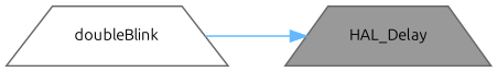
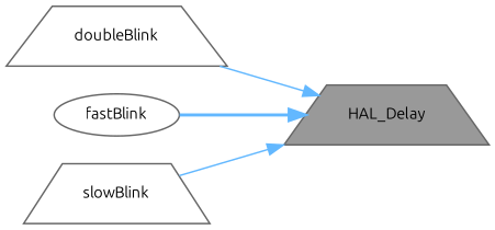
  digraph {
    fontname=Ubuntu
    rankdir=RL
    node [color=grey40 fillcolor=white fontname=Ubuntu fontsize=10 shape=trapezium style=filled]
    edge [color=steelblue1 dir=back fontname=Ubuntu fontsize=10 labelfontname=Helvetica labelfontsize=10 style=solid]
    n1 [color=gray40 fillcolor=grey60 fontcolor=black height=0.2 label=HAL_Delay width=0.4]
    n2 [height=0.2 label=doubleBlink width=0.4]
+   n3 [height=0.2 label=fastBlink shape=ellipse width=0.4]
+   n4 [height=0.2 label=slowBlink width=0.4]
    n1 -> n2
+   n1 -> n3 [style=bold]
+   n1 -> n4
  }
